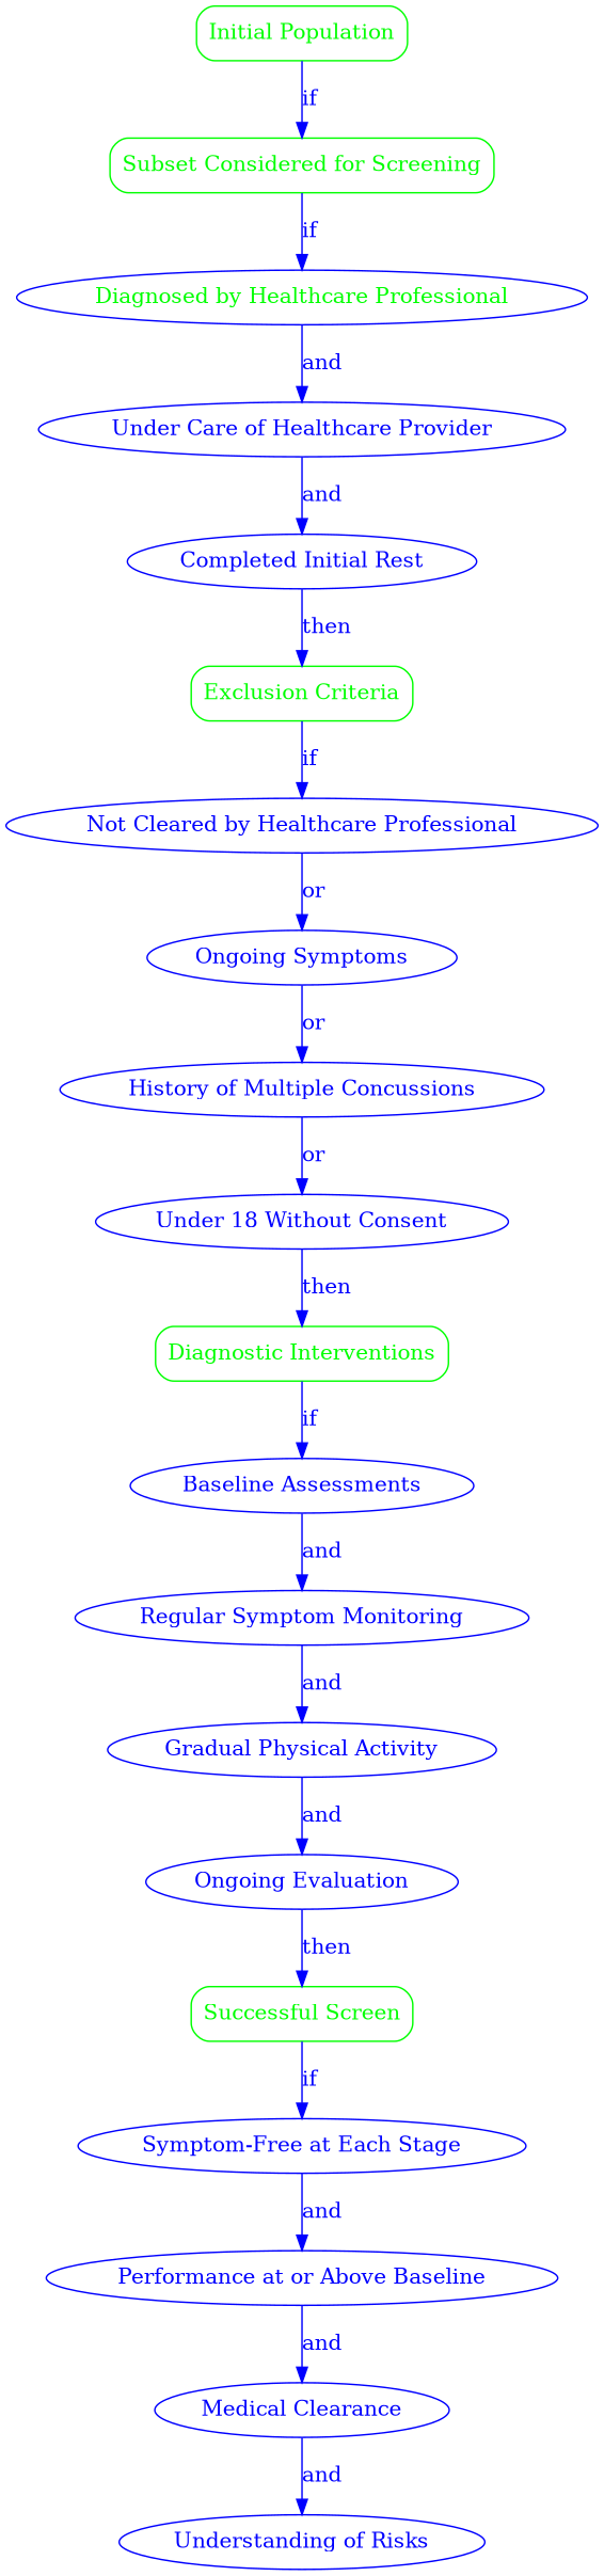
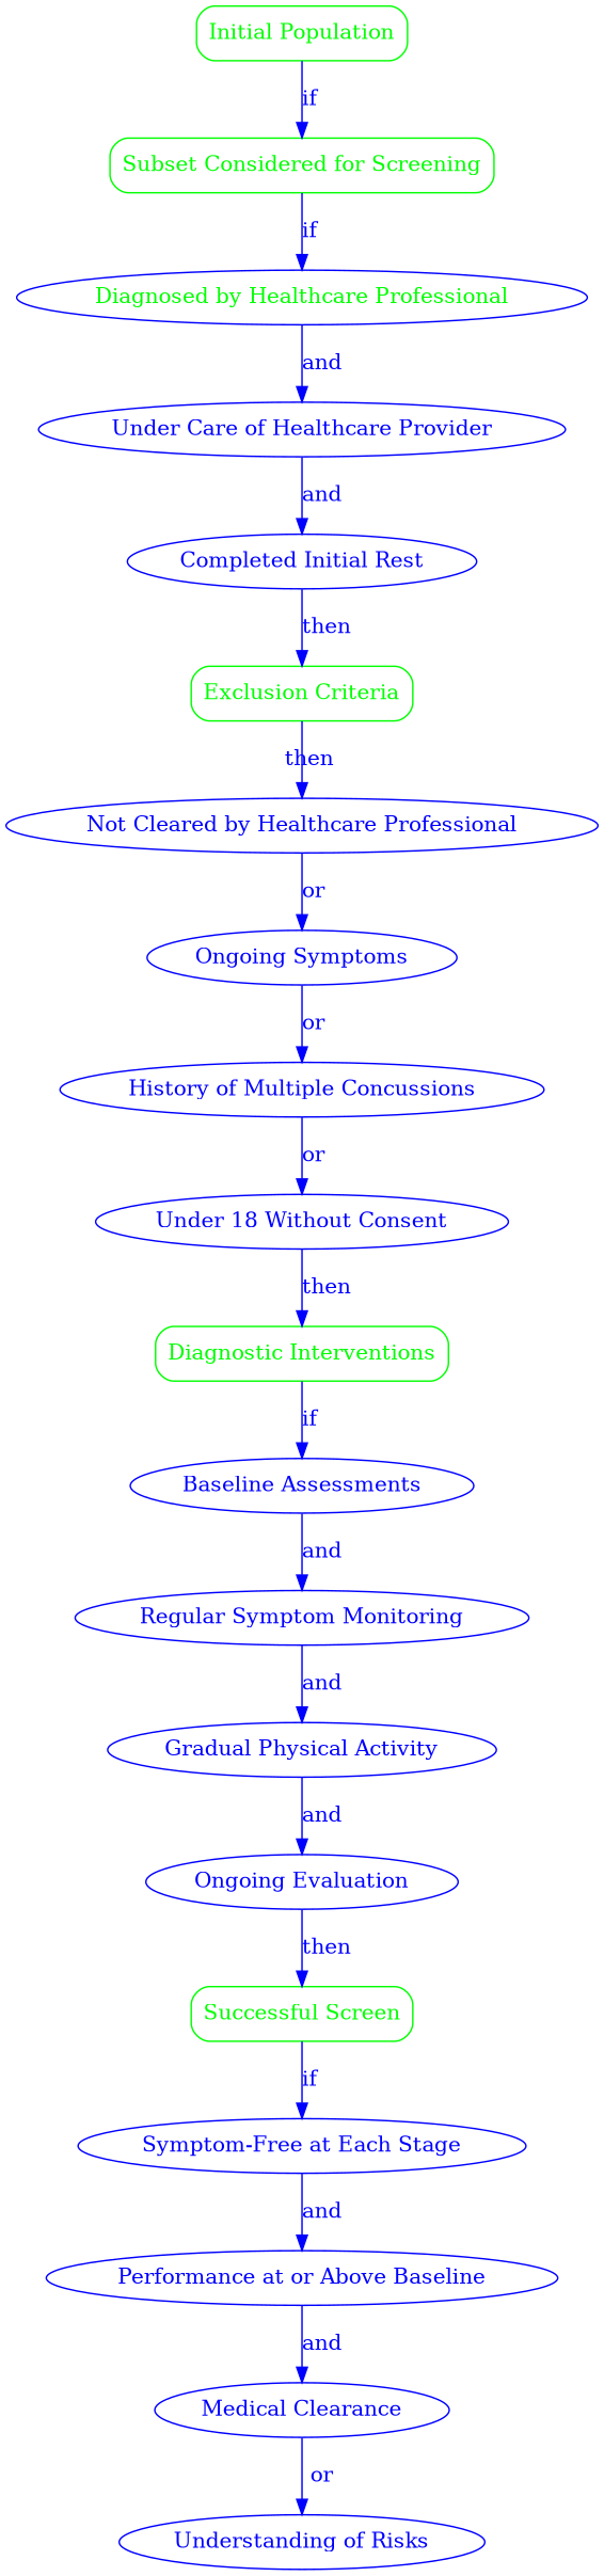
  digraph {
    rankdir=TB
    node [color=blue fontcolor=blue shape=ellipse]
    edge [color=blue fontcolor=blue]
    n1 [color=green fontcolor=green label="Initial Population" shape=box style=rounded]
    n2 [color=green fontcolor=green label="Subset Considered for Screening" shape=box style=rounded]
    n3 [fontcolor=green label="Diagnosed by Healthcare Professional"]
    n4 [label="Under Care of Healthcare Provider"]
    n5 [color=green fontcolor=green label="Exclusion Criteria" shape=box style=rounded]
    n6 [label="Not Cleared by Healthcare Professional"]
    n7 [label="Ongoing Symptoms"]
    n8 [color=green fontcolor=green label="Diagnostic Interventions" shape=box style=rounded]
    n9 [label="Baseline Assessments"]
    n10 [label="Regular Symptom Monitoring"]
    n11 [color=green fontcolor=green label="Successful Screen" shape=box style=rounded]
    n12 [label="Symptom-Free at Each Stage"]
    n13 [label="Performance at or Above Baseline"]
    n14 [label="Completed Initial Rest"]
    n15 [label="History of Multiple Concussions"]
    n16 [label="Under 18 Without Consent"]
    n17 [label="Gradual Physical Activity"]
    n18 [label="Ongoing Evaluation"]
    n19 [label="Medical Clearance"]
    n20 [label="Understanding of Risks"]
    n1 -> n2 [label=if]
    n2 -> n3 [label=if]
    n3 -> n4 [label=and]
    n4 -> n14 [label=and]
-   n5 -> n6 [label=if]
+   n5 -> n6 [label=then]
    n6 -> n7 [label=or]
    n7 -> n15 [label=or]
    n8 -> n9 [label=if]
    n9 -> n10 [label=and]
    n10 -> n17 [label=and]
    n11 -> n12 [label=if]
    n12 -> n13 [label=and]
    n13 -> n19 [label=and]
    n14 -> n5 [label=then]
    n15 -> n16 [label=or]
    n16 -> n8 [label=then]
    n17 -> n18 [label=and]
    n18 -> n11 [label=then]
-   n19 -> n20 [label=and]
+   n19 -> n20 [label=or]
  }
